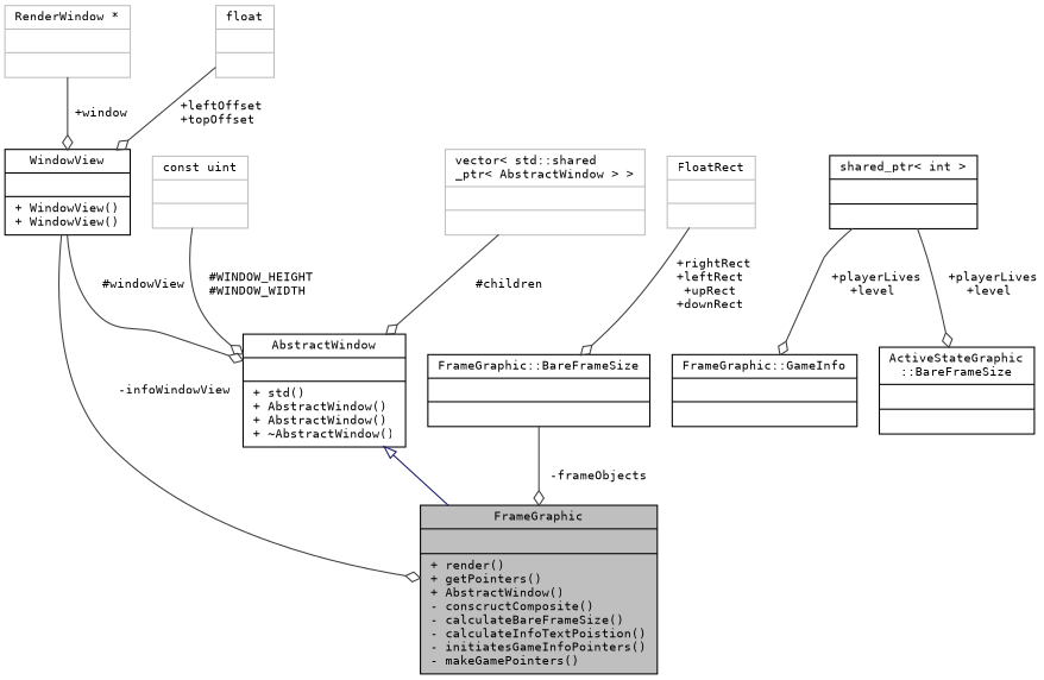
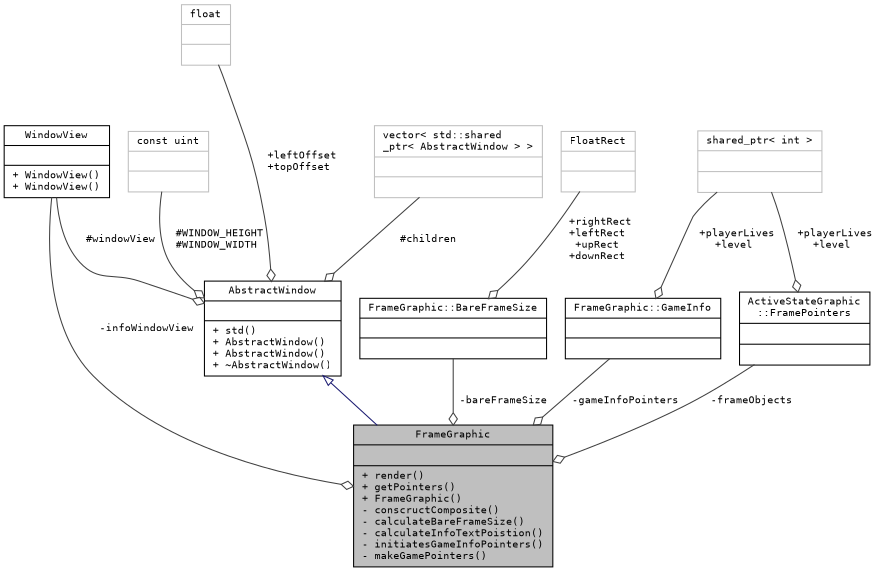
  digraph {
    fontname="DejaVu Sans Mono"
    node [color=black fontname="DejaVu Sans Mono" fontsize=10 shape=record]
    edge [color=grey25 fontname="DejaVu Sans Mono" fontsize=10 labelfontname=Helvetica labelfontsize=10 style=solid arrowhead=odiamond]
-   n1 [fillcolor=grey75 fontcolor=black height=0.2 label="{FrameGraphic\n||+ render()\l+ getPointers()\l+ AbstractWindow()\l- conscructComposite()\l- calculateBareFrameSize()\l- calculateInfoTextPoistion()\l- initiatesGameInfoPointers()\l- makeGamePointers()\l}" style=filled width=0.4]
+   n1 [fillcolor=grey75 fontcolor=black height=0.2 label="{FrameGraphic\n||+ render()\l+ getPointers()\l+ FrameGraphic()\l- conscructComposite()\l- calculateBareFrameSize()\l- calculateInfoTextPoistion()\l- initiatesGameInfoPointers()\l- makeGamePointers()\l}" style=filled width=0.4]
    n2 [height=0.2 label="{AbstractWindow\n||+ std()\l+ AbstractWindow()\l+ AbstractWindow()\l+ ~AbstractWindow()\l}" width=0.4]
    n3 [color=grey75 height=0.2 label="{const uint\n||}" width=0.4]
    n4 [height=0.2 label="{WindowView\n||+ WindowView()\l+ WindowView()\l}" width=0.4]
-   n5 [color=grey75 height=0.2 label="{RenderWindow *\n||}" width=0.4]
    n6 [color=grey75 height=0.2 label="{float\n||}" width=0.4]
    n7 [color=grey75 height=0.2 label="{vector\< std::shared\l_ptr\< AbstractWindow \> \>\n||}" width=0.4]
    n8 [height=0.2 label="{FrameGraphic::BareFrameSize\n||}" width=0.4]
    n9 [color=grey75 height=0.2 label="{FloatRect\n||}" width=0.4]
    n10 [height=0.2 label="{FrameGraphic::GameInfo\n||}" width=0.4]
-   n11 [height=0.2 label="{shared_ptr\< int \>\n||}" width=0.4]
-   n12 [height=0.2 label="{ActiveStateGraphic\l::BareFrameSize\n||}" width=0.4]
+   n11 [color=grey75 height=0.2 label="{shared_ptr\< int \>\n||}" width=0.4]
+   n12 [height=0.2 label="{ActiveStateGraphic\l::FramePointers\n||}" width=0.4]
    n2 -> n1 [arrowtail=onormal color=midnightblue dir=back arrowhead=""]
    n3 -> n2 [label=" #WINDOW_HEIGHT\n#WINDOW_WIDTH"]
    n4 -> n1 [label=" -infoWindowView"]
    n4 -> n2 [label=" #windowView"]
-   n5 -> n4 [label=" +window"]
-   n6 -> n4 [label=" +leftOffset\n+topOffset"]
+   n6 -> n2 [label=" +leftOffset\n+topOffset"]
    n7 -> n2 [label=" #children"]
-   n8 -> n1 [label=" -frameObjects"]
+   n8 -> n1 [label=" -bareFrameSize"]
    n9 -> n8 [label=" +rightRect\n+leftRect\n+upRect\n+downRect"]
+   n10 -> n1 [label=" -gameInfoPointers"]
    n11 -> n10 [label=" +playerLives\n+level"]
    n11 -> n12 [label=" +playerLives\n+level"]
+   n12 -> n1 [label=" -frameObjects"]
  }
